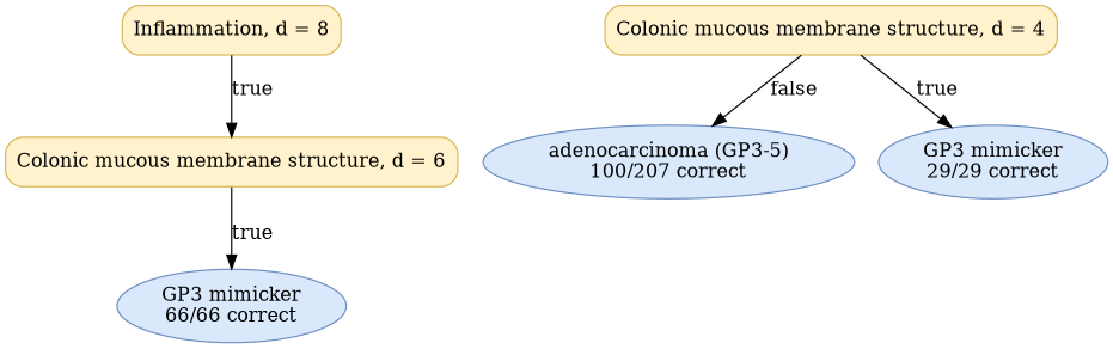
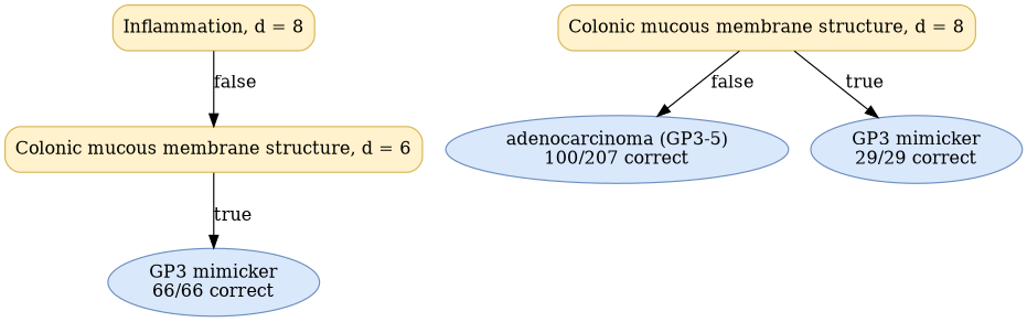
  digraph {
    fontname="Times-Roman"
    node [color="#D6B656" fillcolor="#FFF2CC" fontname="Times-Roman" shape=box style="rounded,filled"]
    n1 [label="Inflammation, d = 8"]
    n2 [label="Colonic mucous membrane structure, d = 6"]
    n3 [color="#6C8EBF" fillcolor="#DAE8FC" label=<GP3 mimicker<br/>66/66 correct> shape=ellipse]
-   n4 [label="Colonic mucous membrane structure, d = 4"]
+   n4 [label="Colonic mucous membrane structure, d = 8"]
    n5 [color="#6C8EBF" fillcolor="#DAE8FC" label=<adenocarcinoma (GP3-5)<br/>100/207 correct> shape=ellipse]
    n6 [color="#6C8EBF" fillcolor="#DAE8FC" label=<GP3 mimicker<br/>29/29 correct> shape=ellipse]
-   n1 -> n2 [label=true]
+   n1 -> n2 [label=false]
    n2 -> n3 [label=true]
    n4 -> n5 [label=false]
    n4 -> n6 [label=true]
  }
